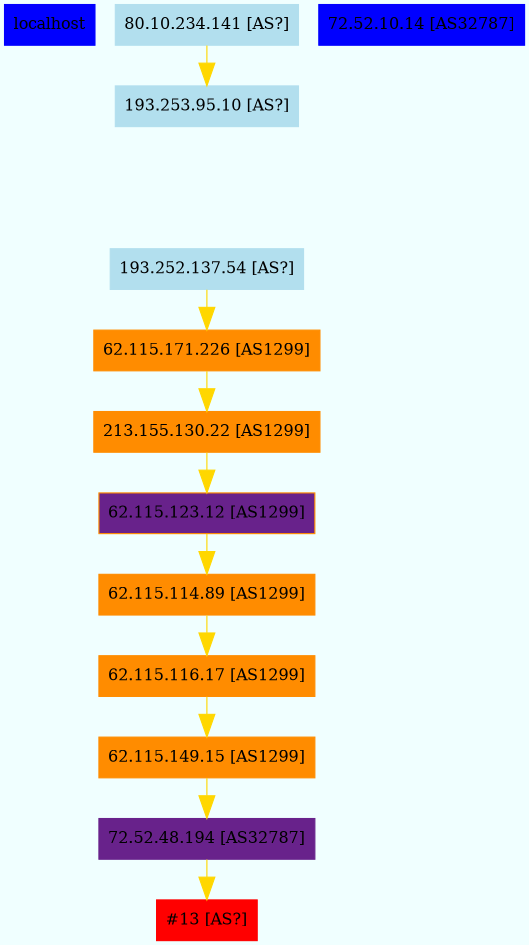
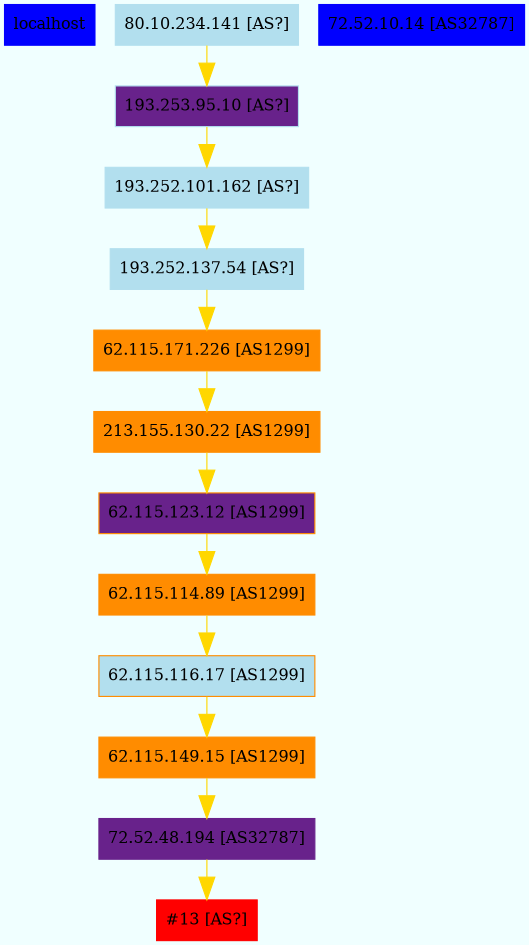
  digraph {
    bgcolor=azure
    node [color=darkorange shape=box style=filled]
    edge [arrowsize=2 color=gold]
    localhost [color=blue]
    "80.10.234.141 [AS?]" [color=lightblue2]
-   "193.253.95.10 [AS?]" [color=lightblue2]
+   "193.253.95.10 [AS?]" [color=lightblue2 fillcolor=darkorchid4]
+   "193.252.101.162 [AS?]" [color=lightblue2]
    "193.252.137.54 [AS?]" [color=lightblue2]
    "62.115.171.226 [AS1299]"
    "213.155.130.22 [AS1299]"
    "62.115.123.12 [AS1299]" [fillcolor=darkorchid4]
    "62.115.114.89 [AS1299]"
-   "62.115.116.17 [AS1299]"
+   "62.115.116.17 [AS1299]" [fillcolor=lightblue2]
    "62.115.149.15 [AS1299]"
    "72.52.48.194 [AS32787]" [color=darkorchid4]
    "#13 [AS?]" [color=red]
    "72.52.10.14 [AS32787]" [color=blue]
    "80.10.234.141 [AS?]" -> "193.253.95.10 [AS?]"
+   "193.253.95.10 [AS?]" -> "193.252.101.162 [AS?]"
+   "193.252.101.162 [AS?]" -> "193.252.137.54 [AS?]"
    "193.252.137.54 [AS?]" -> "62.115.171.226 [AS1299]"
    "62.115.171.226 [AS1299]" -> "213.155.130.22 [AS1299]"
    "213.155.130.22 [AS1299]" -> "62.115.123.12 [AS1299]"
    "62.115.123.12 [AS1299]" -> "62.115.114.89 [AS1299]"
    "62.115.114.89 [AS1299]" -> "62.115.116.17 [AS1299]"
    "62.115.116.17 [AS1299]" -> "62.115.149.15 [AS1299]"
    "62.115.149.15 [AS1299]" -> "72.52.48.194 [AS32787]"
    "72.52.48.194 [AS32787]" -> "#13 [AS?]"
  }
